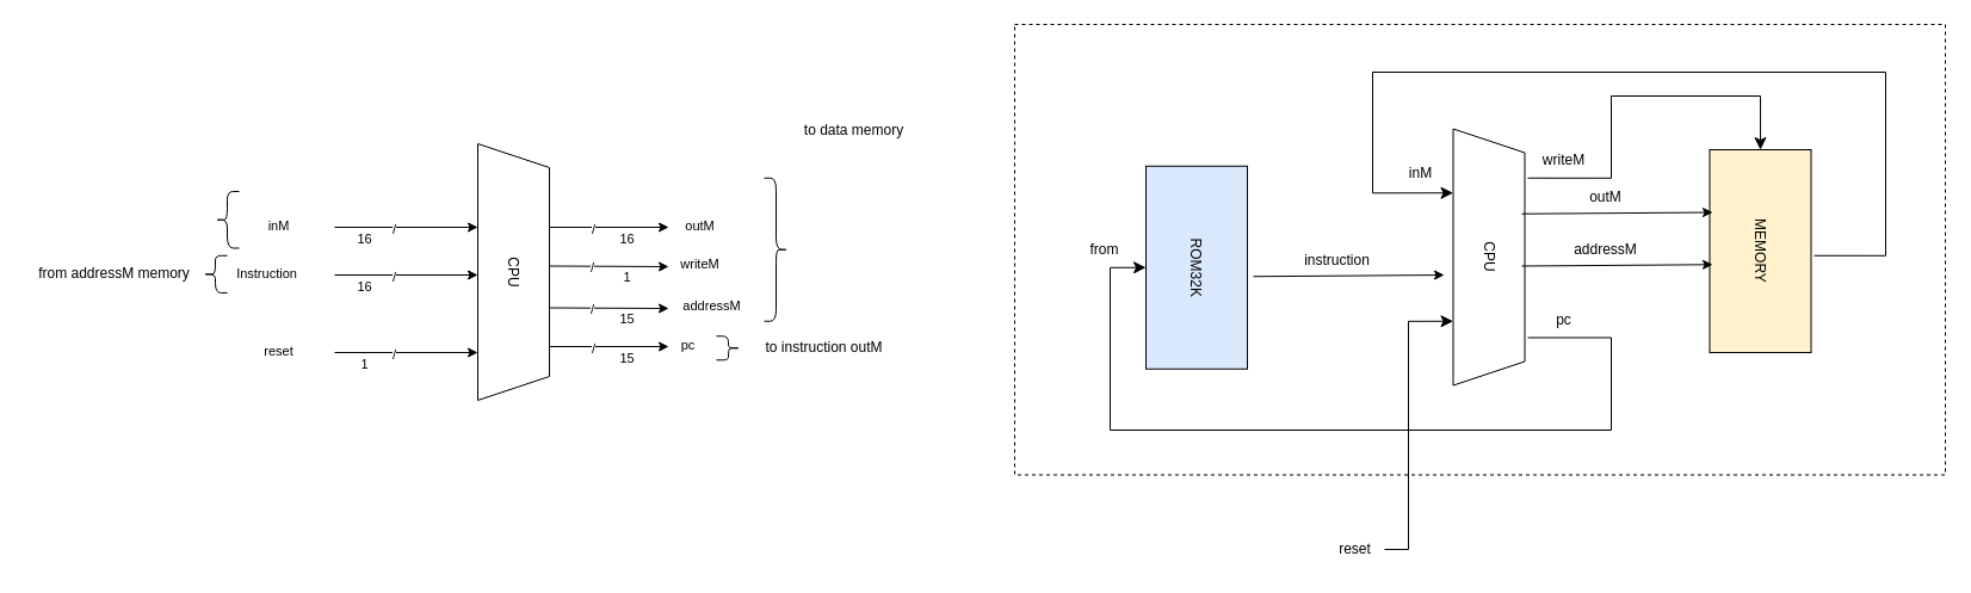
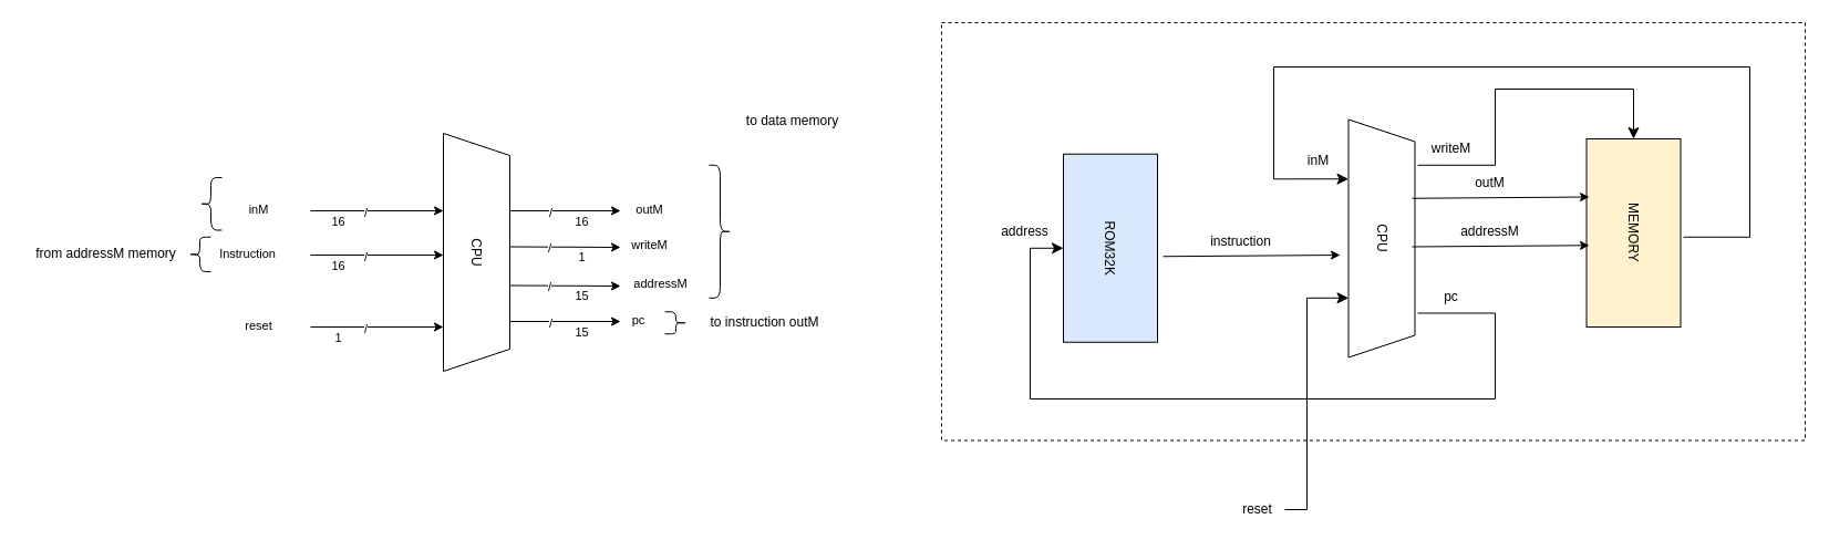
  <mxCell id="0" />
  <mxCell id="1" parent="0" />
  <mxCell id="2" value="" style="rounded=0;whiteSpace=wrap;html=1;fillColor=none;strokeColor=default;dashed=1;" vertex="1" parent="1"><mxGeometry x="850" y="20" width="780" height="377.5" as="geometry" /></mxCell>
  <mxCell id="3" value="" style="endArrow=classic;html=1;rounded=0;" edge="1" parent="1"><mxGeometry width="50" height="50" relative="1" as="geometry"><mxPoint x="280" y="190" as="sourcePoint" /><mxPoint x="400" y="190" as="targetPoint" /></mxGeometry></mxCell>
  <mxCell id="4" value="inM" style="edgeLabel;html=1;align=center;verticalAlign=middle;resizable=0;points=[];" vertex="1" connectable="0" parent="3"><mxGeometry x="-0.3" y="2" relative="1" as="geometry"><mxPoint x="-90" as="offset" /></mxGeometry></mxCell>
  <mxCell id="5" value="/" style="edgeLabel;html=1;align=center;verticalAlign=middle;resizable=0;points=[];" vertex="1" connectable="0" parent="3"><mxGeometry x="0.277" y="-1" relative="1" as="geometry"><mxPoint x="-28" as="offset" /></mxGeometry></mxCell>
  <mxCell id="6" value="16" style="edgeLabel;html=1;align=center;verticalAlign=middle;resizable=0;points=[];" vertex="1" connectable="0" parent="1"><mxGeometry x="270" y="200" as="geometry"><mxPoint x="34" y="-1" as="offset" /></mxGeometry></mxCell>
  <mxCell id="7" value="" style="endArrow=classic;html=1;rounded=0;" edge="1" parent="1"><mxGeometry width="50" height="50" relative="1" as="geometry"><mxPoint x="280" y="230" as="sourcePoint" /><mxPoint x="400" y="230" as="targetPoint" /></mxGeometry></mxCell>
  <mxCell id="8" value="Instruction" style="edgeLabel;html=1;align=center;verticalAlign=middle;resizable=0;points=[];" vertex="1" connectable="0" parent="7"><mxGeometry x="-0.3" y="2" relative="1" as="geometry"><mxPoint x="-100" as="offset" /></mxGeometry></mxCell>
  <mxCell id="9" value="/" style="edgeLabel;html=1;align=center;verticalAlign=middle;resizable=0;points=[];" vertex="1" connectable="0" parent="7"><mxGeometry x="0.277" y="-1" relative="1" as="geometry"><mxPoint x="-28" as="offset" /></mxGeometry></mxCell>
  <mxCell id="10" value="16" style="edgeLabel;html=1;align=center;verticalAlign=middle;resizable=0;points=[];" vertex="1" connectable="0" parent="1"><mxGeometry x="270" y="240" as="geometry"><mxPoint x="34" y="-1" as="offset" /></mxGeometry></mxCell>
  <mxCell id="11" value="" style="endArrow=classic;html=1;rounded=0;" edge="1" parent="1"><mxGeometry width="50" height="50" relative="1" as="geometry"><mxPoint x="280" y="295" as="sourcePoint" /><mxPoint x="400" y="295" as="targetPoint" /></mxGeometry></mxCell>
  <mxCell id="12" value="reset" style="edgeLabel;html=1;align=center;verticalAlign=middle;resizable=0;points=[];" vertex="1" connectable="0" parent="11"><mxGeometry x="-0.3" y="2" relative="1" as="geometry"><mxPoint x="-90" as="offset" /></mxGeometry></mxCell>
  <mxCell id="13" value="/" style="edgeLabel;html=1;align=center;verticalAlign=middle;resizable=0;points=[];" vertex="1" connectable="0" parent="11"><mxGeometry x="0.277" y="-1" relative="1" as="geometry"><mxPoint x="-28" as="offset" /></mxGeometry></mxCell>
  <mxCell id="14" value="1" style="edgeLabel;html=1;align=center;verticalAlign=middle;resizable=0;points=[];" vertex="1" connectable="0" parent="1"><mxGeometry x="270" y="305" as="geometry"><mxPoint x="34" y="-1" as="offset" /></mxGeometry></mxCell>
  <mxCell id="15" value="CPU" style="shape=trapezoid;perimeter=trapezoidPerimeter;whiteSpace=wrap;html=1;fixedSize=1;rotation=90;" vertex="1" parent="1"><mxGeometry x="322.5" y="197.5" width="215" height="60" as="geometry" /></mxCell>
  <mxCell id="16" value="" style="endArrow=classic;html=1;rounded=0;" edge="1" parent="1"><mxGeometry width="50" height="50" relative="1" as="geometry"><mxPoint x="460" y="190" as="sourcePoint" /><mxPoint x="560" y="190" as="targetPoint" /></mxGeometry></mxCell>
  <mxCell id="17" value="outM" style="edgeLabel;html=1;align=center;verticalAlign=middle;resizable=0;points=[];" vertex="1" connectable="0" parent="16"><mxGeometry x="-0.3" y="2" relative="1" as="geometry"><mxPoint x="90" as="offset" /></mxGeometry></mxCell>
  <mxCell id="18" value="/" style="edgeLabel;html=1;align=center;verticalAlign=middle;resizable=0;points=[];" vertex="1" connectable="0" parent="16"><mxGeometry x="0.277" y="-1" relative="1" as="geometry"><mxPoint x="-28" as="offset" /></mxGeometry></mxCell>
  <mxCell id="19" value="16" style="edgeLabel;html=1;align=center;verticalAlign=middle;resizable=0;points=[];" vertex="1" connectable="0" parent="1"><mxGeometry x="490" y="200" as="geometry"><mxPoint x="34" y="-1" as="offset" /></mxGeometry></mxCell>
  <mxCell id="20" value="" style="endArrow=classic;html=1;rounded=0;" edge="1" parent="1"><mxGeometry width="50" height="50" relative="1" as="geometry"><mxPoint x="460" y="222.5" as="sourcePoint" /><mxPoint x="560" y="223" as="targetPoint" /></mxGeometry></mxCell>
  <mxCell id="21" value="writeM" style="edgeLabel;html=1;align=center;verticalAlign=middle;resizable=0;points=[];" vertex="1" connectable="0" parent="20"><mxGeometry x="-0.3" y="2" relative="1" as="geometry"><mxPoint x="90" as="offset" /></mxGeometry></mxCell>
  <mxCell id="22" value="/" style="edgeLabel;html=1;align=center;verticalAlign=middle;resizable=0;points=[];" vertex="1" connectable="0" parent="20"><mxGeometry x="0.277" y="-1" relative="1" as="geometry"><mxPoint x="-28" as="offset" /></mxGeometry></mxCell>
  <mxCell id="23" value="1" style="edgeLabel;html=1;align=center;verticalAlign=middle;resizable=0;points=[];" vertex="1" connectable="0" parent="1"><mxGeometry x="490" y="232.5" as="geometry"><mxPoint x="34" y="-1" as="offset" /></mxGeometry></mxCell>
  <mxCell id="24" value="" style="endArrow=classic;html=1;rounded=0;" edge="1" parent="1"><mxGeometry width="50" height="50" relative="1" as="geometry"><mxPoint x="460" y="257.5" as="sourcePoint" /><mxPoint x="560" y="258" as="targetPoint" /></mxGeometry></mxCell>
  <mxCell id="25" value="addressM" style="edgeLabel;html=1;align=center;verticalAlign=middle;resizable=0;points=[];" vertex="1" connectable="0" parent="24"><mxGeometry x="-0.3" y="2" relative="1" as="geometry"><mxPoint x="100" as="offset" /></mxGeometry></mxCell>
  <mxCell id="26" value="/" style="edgeLabel;html=1;align=center;verticalAlign=middle;resizable=0;points=[];" vertex="1" connectable="0" parent="24"><mxGeometry x="0.277" y="-1" relative="1" as="geometry"><mxPoint x="-28" as="offset" /></mxGeometry></mxCell>
  <mxCell id="27" value="15" style="edgeLabel;html=1;align=center;verticalAlign=middle;resizable=0;points=[];" vertex="1" connectable="0" parent="1"><mxGeometry x="490" y="267.5" as="geometry"><mxPoint x="34" y="-1" as="offset" /></mxGeometry></mxCell>
  <mxCell id="28" value="" style="endArrow=classic;html=1;rounded=0;" edge="1" parent="1"><mxGeometry width="50" height="50" relative="1" as="geometry"><mxPoint x="460" y="290" as="sourcePoint" /><mxPoint x="560" y="290" as="targetPoint" /></mxGeometry></mxCell>
  <mxCell id="29" value="pc" style="edgeLabel;html=1;align=center;verticalAlign=middle;resizable=0;points=[];" vertex="1" connectable="0" parent="28"><mxGeometry x="-0.3" y="2" relative="1" as="geometry"><mxPoint x="80" as="offset" /></mxGeometry></mxCell>
  <mxCell id="30" value="/" style="edgeLabel;html=1;align=center;verticalAlign=middle;resizable=0;points=[];" vertex="1" connectable="0" parent="28"><mxGeometry x="0.277" y="-1" relative="1" as="geometry"><mxPoint x="-28" as="offset" /></mxGeometry></mxCell>
  <mxCell id="31" value="15" style="edgeLabel;html=1;align=center;verticalAlign=middle;resizable=0;points=[];" vertex="1" connectable="0" parent="1"><mxGeometry x="490" y="300" as="geometry"><mxPoint x="34" y="-1" as="offset" /></mxGeometry></mxCell>
  <mxCell id="32" value="" style="shape=curlyBracket;whiteSpace=wrap;html=1;rounded=1;flipH=1;labelPosition=right;verticalLabelPosition=middle;align=left;verticalAlign=middle;" vertex="1" parent="1"><mxGeometry x="640" y="148.75" width="20" height="120" as="geometry" /></mxCell>
  <mxCell id="33" value="&lt;div&gt;to data memory&lt;/div&gt;" style="text;html=1;align=center;verticalAlign=middle;resizable=0;points=[];autosize=1;strokeColor=none;fillColor=none;" vertex="1" parent="1"><mxGeometry x="660" y="93.75" width="110" height="30" as="geometry" /></mxCell>
  <mxCell id="34" value="" style="shape=curlyBracket;whiteSpace=wrap;html=1;rounded=1;flipH=1;labelPosition=right;verticalLabelPosition=middle;align=left;verticalAlign=middle;" vertex="1" parent="1"><mxGeometry x="600" y="281.25" width="20" height="20" as="geometry" /></mxCell>
  <mxCell id="35" value="to instruction outM" style="text;html=1;align=center;verticalAlign=middle;resizable=0;points=[];autosize=1;strokeColor=none;fillColor=none;" vertex="1" parent="1"><mxGeometry x="620" y="276.25" width="140" height="30" as="geometry" /></mxCell>
  <mxCell id="36" value="" style="shape=curlyBracket;whiteSpace=wrap;html=1;rounded=1;flipH=1;labelPosition=right;verticalLabelPosition=middle;align=left;verticalAlign=middle;rotation=-180;" vertex="1" parent="1"><mxGeometry x="180" y="160" width="20" height="47.5" as="geometry" /></mxCell>
  <mxCell id="37" value="" style="shape=curlyBracket;whiteSpace=wrap;html=1;rounded=1;flipH=1;labelPosition=right;verticalLabelPosition=middle;align=left;verticalAlign=middle;rotation=-180;" vertex="1" parent="1"><mxGeometry x="170" y="213.75" width="20" height="31.25" as="geometry" /></mxCell>
  <mxCell id="38" value="from addressM memory" style="text;html=1;align=center;verticalAlign=middle;resizable=0;points=[];autosize=1;strokeColor=none;fillColor=none;" vertex="1" parent="1"><mxGeometry x="20" y="213.75" width="150" height="30" as="geometry" /></mxCell>
  <mxCell id="39" value="CPU" style="shape=trapezoid;perimeter=trapezoidPerimeter;whiteSpace=wrap;html=1;fixedSize=1;rotation=90;" vertex="1" parent="1"><mxGeometry x="1140" y="185" width="215" height="60" as="geometry" /></mxCell>
  <mxCell id="40" value="ROM32K" style="rounded=0;whiteSpace=wrap;html=1;rotation=90;fillColor=#dae8fc;" vertex="1" parent="1"><mxGeometry x="917.5" y="181.25" width="170" height="85" as="geometry" /></mxCell>
  <mxCell id="41" value="MEMORY" style="rounded=0;whiteSpace=wrap;html=1;rotation=90;fillColor=#fff2cc;" vertex="1" parent="1"><mxGeometry x="1390" y="167.5" width="170" height="85" as="geometry" /></mxCell>
  <mxCell id="42" value="" style="endArrow=classic;html=1;rounded=0;" edge="1" parent="1"><mxGeometry width="50" height="50" relative="1" as="geometry"><mxPoint x="1050" y="231.25" as="sourcePoint" /><mxPoint x="1210" y="230" as="targetPoint" /></mxGeometry></mxCell>
  <mxCell id="43" value="instruction" style="text;html=1;align=center;verticalAlign=middle;resizable=0;points=[];autosize=1;strokeColor=none;fillColor=none;" vertex="1" parent="1"><mxGeometry x="1080" y="202.5" width="80" height="30" as="geometry" /></mxCell>
  <mxCell id="44" value="" style="endArrow=classic;html=1;rounded=0;" edge="1" parent="1"><mxGeometry width="50" height="50" relative="1" as="geometry"><mxPoint x="1275" y="178.75" as="sourcePoint" /><mxPoint x="1435" y="177.5" as="targetPoint" /></mxGeometry></mxCell>
  <mxCell id="45" value="outM" style="text;html=1;align=center;verticalAlign=middle;resizable=0;points=[];autosize=1;strokeColor=none;fillColor=none;" vertex="1" parent="1"><mxGeometry x="1320" y="150" width="50" height="30" as="geometry" /></mxCell>
  <mxCell id="46" value="" style="endArrow=classic;html=1;rounded=0;" edge="1" parent="1"><mxGeometry width="50" height="50" relative="1" as="geometry"><mxPoint x="1275" y="222.5" as="sourcePoint" /><mxPoint x="1435" y="221.25" as="targetPoint" /></mxGeometry></mxCell>
  <mxCell id="47" value="addressM" style="text;html=1;align=center;verticalAlign=middle;resizable=0;points=[];autosize=1;strokeColor=none;fillColor=none;" vertex="1" parent="1"><mxGeometry x="1305" y="193.75" width="80" height="30" as="geometry" /></mxCell>
  <mxCell id="48" value="" style="edgeStyle=segmentEdgeStyle;endArrow=classic;html=1;curved=0;rounded=0;endSize=8;startSize=8;entryX=0;entryY=0.5;entryDx=0;entryDy=0;" edge="1" parent="1" target="41"><mxGeometry width="50" height="50" relative="1" as="geometry"><mxPoint x="1280" y="148.75" as="sourcePoint" /><mxPoint x="1330" y="98.75" as="targetPoint" /><Array as="points"><mxPoint x="1350" y="149" /><mxPoint x="1350" y="80" /><mxPoint x="1475" y="80" /></Array></mxGeometry></mxCell>
  <mxCell id="49" value="writeM" style="text;html=1;align=center;verticalAlign=middle;resizable=0;points=[];autosize=1;strokeColor=none;fillColor=none;" vertex="1" parent="1"><mxGeometry x="1280" y="118.75" width="60" height="30" as="geometry" /></mxCell>
  <mxCell id="50" value="" style="edgeStyle=segmentEdgeStyle;endArrow=classic;html=1;curved=0;rounded=0;endSize=8;startSize=8;entryX=0.5;entryY=1;entryDx=0;entryDy=0;" edge="1" parent="1" target="40"><mxGeometry width="50" height="50" relative="1" as="geometry"><mxPoint x="1280" y="282.5" as="sourcePoint" /><mxPoint x="1330" y="232.5" as="targetPoint" /><Array as="points"><mxPoint x="1350" y="283" /><mxPoint x="1350" y="360" /><mxPoint x="930" y="360" /><mxPoint x="930" y="224" /></Array></mxGeometry></mxCell>
  <mxCell id="51" value="pc" style="text;html=1;align=center;verticalAlign=middle;resizable=0;points=[];autosize=1;strokeColor=none;fillColor=none;" vertex="1" parent="1"><mxGeometry x="1290" y="252.5" width="40" height="30" as="geometry" /></mxCell>
  <mxCell id="52" value="" style="edgeStyle=segmentEdgeStyle;endArrow=classic;html=1;curved=0;rounded=0;endSize=8;startSize=8;entryX=0.75;entryY=1;entryDx=0;entryDy=0;" edge="1" parent="1" target="39"><mxGeometry width="50" height="50" relative="1" as="geometry"><mxPoint x="1160" y="460" as="sourcePoint" /><mxPoint x="1210" y="410" as="targetPoint" /><Array as="points"><mxPoint x="1180" y="460" /><mxPoint x="1180" y="269" /></Array></mxGeometry></mxCell>
  <mxCell id="53" value="reset" style="text;html=1;align=center;verticalAlign=middle;resizable=0;points=[];autosize=1;strokeColor=none;fillColor=none;" vertex="1" parent="1"><mxGeometry x="1110" y="445" width="50" height="30" as="geometry" /></mxCell>
- <mxCell id="54" value="from" style="text;html=1;align=center;verticalAlign=middle;resizable=0;points=[];autosize=1;strokeColor=none;fillColor=none;" vertex="1" parent="1"><mxGeometry x="890" y="193.75" width="70" height="30" as="geometry" /></mxCell>
+ <mxCell id="54" value="address" style="text;html=1;align=center;verticalAlign=middle;resizable=0;points=[];autosize=1;strokeColor=none;fillColor=none;" vertex="1" parent="1"><mxGeometry x="890" y="193.75" width="70" height="30" as="geometry" /></mxCell>
  <mxCell id="55" value="" style="edgeStyle=segmentEdgeStyle;endArrow=classic;html=1;curved=0;rounded=0;endSize=8;startSize=8;entryX=0.25;entryY=1;entryDx=0;entryDy=0;" edge="1" parent="1" target="39"><mxGeometry width="50" height="50" relative="1" as="geometry"><mxPoint x="1520" y="213.75" as="sourcePoint" /><mxPoint x="1570" y="163.75" as="targetPoint" /><Array as="points"><mxPoint x="1580" y="214" /><mxPoint x="1580" y="60" /><mxPoint x="1150" y="60" /><mxPoint x="1150" y="161" /></Array></mxGeometry></mxCell>
  <mxCell id="56" value="inM" style="text;html=1;align=center;verticalAlign=middle;resizable=0;points=[];autosize=1;strokeColor=none;fillColor=none;" vertex="1" parent="1"><mxGeometry x="1170" y="130" width="40" height="30" as="geometry" /></mxCell>
